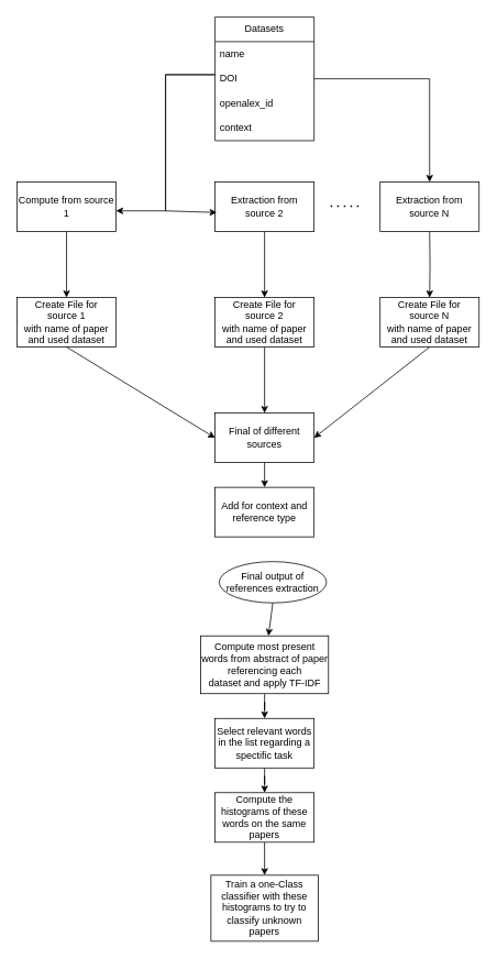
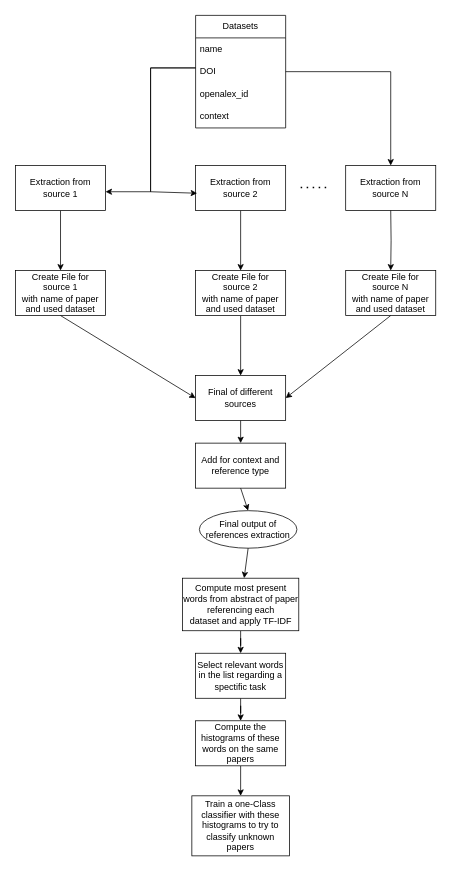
  <mxCell id="0" />
  <mxCell id="1" parent="0" />
  <mxCell id="2" value="Datasets" style="swimlane;fontStyle=0;childLayout=stackLayout;horizontal=1;startSize=30;horizontalStack=0;resizeParent=1;resizeParentMax=0;resizeLast=0;collapsible=1;marginBottom=0;whiteSpace=wrap;html=1;verticalAlign=middle;" parent="1" vertex="1"><mxGeometry x="260" width="120" height="150" as="geometry" y="20" /></mxCell>
  <mxCell id="3" value="name" style="text;strokeColor=none;fillColor=none;align=left;verticalAlign=middle;spacingLeft=4;spacingRight=4;overflow=hidden;points=[[0,0.5],[1,0.5]];portConstraint=eastwest;rotatable=0;whiteSpace=wrap;html=1;" parent="2" vertex="1"><mxGeometry y="30" width="120" height="30" as="geometry" /></mxCell>
  <mxCell id="4" value="DOI" style="text;strokeColor=none;fillColor=none;align=left;verticalAlign=middle;spacingLeft=4;spacingRight=4;overflow=hidden;points=[[0,0.5],[1,0.5]];portConstraint=eastwest;rotatable=0;whiteSpace=wrap;html=1;" parent="2" vertex="1"><mxGeometry y="60" width="120" height="30" as="geometry" /></mxCell>
  <mxCell id="5" value="openalex_id" style="text;strokeColor=none;fillColor=none;align=left;verticalAlign=middle;spacingLeft=4;spacingRight=4;overflow=hidden;points=[[0,0.5],[1,0.5]];portConstraint=eastwest;rotatable=0;whiteSpace=wrap;html=1;" parent="2" vertex="1"><mxGeometry y="90" width="120" height="30" as="geometry" /></mxCell>
  <mxCell id="6" value="context" style="text;strokeColor=none;fillColor=none;align=left;verticalAlign=middle;spacingLeft=4;spacingRight=4;overflow=hidden;points=[[0,0.5],[1,0.5]];portConstraint=eastwest;rotatable=0;whiteSpace=wrap;html=1;" parent="2" vertex="1"><mxGeometry y="120" width="120" height="30" as="geometry" /></mxCell>
  <mxCell id="7" value="" style="edgeStyle=orthogonalEdgeStyle;rounded=0;orthogonalLoop=1;jettySize=auto;html=1;" parent="1" source="8" target="16" edge="1"><mxGeometry relative="1" as="geometry" /></mxCell>
- <mxCell id="8" value="Compute from source 1" style="rounded=0;whiteSpace=wrap;html=1;" parent="1" vertex="1"><mxGeometry x="20" y="220" width="120" height="60" as="geometry" /></mxCell>
+ <mxCell id="8" value="Extraction from source 1" style="rounded=0;whiteSpace=wrap;html=1;" parent="1" vertex="1"><mxGeometry x="20" y="220" width="120" height="60" as="geometry" /></mxCell>
  <mxCell id="9" value="" style="edgeStyle=orthogonalEdgeStyle;rounded=0;orthogonalLoop=1;jettySize=auto;html=1;" parent="1" source="10" target="18" edge="1"><mxGeometry relative="1" as="geometry" /></mxCell>
  <mxCell id="10" value="Extraction from source 2" style="rounded=0;whiteSpace=wrap;html=1;" parent="1" vertex="1"><mxGeometry x="260" y="220" width="120" height="60" as="geometry" /></mxCell>
  <mxCell id="11" value="Extraction from source N" style="rounded=0;whiteSpace=wrap;html=1;" parent="1" vertex="1"><mxGeometry x="460" y="220" width="120" height="60" as="geometry" /></mxCell>
  <mxCell id="12" value="" style="endArrow=none;dashed=1;html=1;dashPattern=1 3;strokeWidth=2;rounded=0;" parent="1" edge="1"><mxGeometry width="50" height="50" relative="1" as="geometry"><mxPoint x="400" y="249.5" as="sourcePoint" /><mxPoint x="440" y="249.5" as="targetPoint" /></mxGeometry></mxCell>
  <mxCell id="13" value="" style="endArrow=classic;html=1;rounded=0;exitX=0;exitY=0.5;exitDx=0;exitDy=0;" parent="1" edge="1"><mxGeometry width="50" height="50" relative="1" as="geometry"><mxPoint x="260" y="90" as="sourcePoint" /><mxPoint x="140" y="255" as="targetPoint" /><Array as="points"><mxPoint x="200" y="90" /><mxPoint x="200" y="255" /></Array></mxGeometry></mxCell>
  <mxCell id="14" value="" style="endArrow=classic;html=1;rounded=0;exitX=0;exitY=0.5;exitDx=0;exitDy=0;entryX=0.017;entryY=0.617;entryDx=0;entryDy=0;entryPerimeter=0;" parent="1" target="10" edge="1"><mxGeometry width="50" height="50" relative="1" as="geometry"><mxPoint x="260" y="90" as="sourcePoint" /><mxPoint x="230" y="260" as="targetPoint" /><Array as="points"><mxPoint x="200" y="90" /><mxPoint x="200" y="255" /></Array></mxGeometry></mxCell>
  <mxCell id="15" value="" style="endArrow=classic;html=1;rounded=0;exitX=1;exitY=0.5;exitDx=0;exitDy=0;entryX=0.5;entryY=0;entryDx=0;entryDy=0;" parent="1" source="4" target="11" edge="1"><mxGeometry width="50" height="50" relative="1" as="geometry"><mxPoint x="290" y="440" as="sourcePoint" /><mxPoint x="340" y="390" as="targetPoint" /><Array as="points"><mxPoint x="520" y="95" /></Array></mxGeometry></mxCell>
  <mxCell id="16" value="&lt;div&gt;Create File for &lt;br&gt;&lt;/div&gt;&lt;div&gt;source 1&lt;/div&gt;&lt;div&gt;with name of paper and used dataset&lt;/div&gt;" style="whiteSpace=wrap;html=1;rounded=0;" parent="1" vertex="1"><mxGeometry x="20" y="360" width="120" height="60" as="geometry" /></mxCell>
  <mxCell id="17" value="" style="edgeStyle=orthogonalEdgeStyle;rounded=0;orthogonalLoop=1;jettySize=auto;html=1;" parent="1" source="18" target="22" edge="1"><mxGeometry relative="1" as="geometry" /></mxCell>
  <mxCell id="18" value="&lt;div&gt;Create File for &lt;br&gt;&lt;/div&gt;&lt;div&gt;source 2&lt;br&gt;&lt;/div&gt;&lt;div&gt;with name of paper and used dataset&lt;/div&gt;" style="whiteSpace=wrap;html=1;rounded=0;" parent="1" vertex="1"><mxGeometry x="260" y="360" width="120" height="60" as="geometry" /></mxCell>
  <mxCell id="19" value="" style="edgeStyle=orthogonalEdgeStyle;rounded=0;orthogonalLoop=1;jettySize=auto;html=1;" parent="1" target="20" edge="1"><mxGeometry relative="1" as="geometry"><mxPoint x="520" y="280" as="sourcePoint" /></mxGeometry></mxCell>
  <mxCell id="20" value="&lt;div&gt;Create File for &lt;br&gt;&lt;/div&gt;&lt;div&gt;source N&lt;br&gt;&lt;/div&gt;&lt;div&gt;with name of paper and used dataset&lt;/div&gt;" style="whiteSpace=wrap;html=1;rounded=0;" parent="1" vertex="1"><mxGeometry x="460" y="360" width="120" height="60" as="geometry" /></mxCell>
  <mxCell id="21" value="" style="endArrow=classic;html=1;rounded=0;entryX=0;entryY=0.5;entryDx=0;entryDy=0;exitX=0.5;exitY=1;exitDx=0;exitDy=0;" parent="1" source="16" target="22" edge="1"><mxGeometry width="50" height="50" relative="1" as="geometry"><mxPoint x="290" y="440" as="sourcePoint" /><mxPoint x="340" y="390" as="targetPoint" /></mxGeometry></mxCell>
  <mxCell id="22" value="Final of different sources" style="rounded=0;whiteSpace=wrap;html=1;" parent="1" vertex="1"><mxGeometry x="260" y="500" width="120" height="60" as="geometry" /></mxCell>
  <mxCell id="23" value="" style="endArrow=classic;html=1;rounded=0;entryX=1;entryY=0.5;entryDx=0;entryDy=0;exitX=0.5;exitY=1;exitDx=0;exitDy=0;" parent="1" source="20" target="22" edge="1"><mxGeometry width="50" height="50" relative="1" as="geometry"><mxPoint x="290" y="440" as="sourcePoint" /><mxPoint x="340" y="390" as="targetPoint" /></mxGeometry></mxCell>
  <mxCell id="24" value="" style="endArrow=classic;html=1;rounded=0;exitX=0.5;exitY=1;exitDx=0;exitDy=0;" parent="1" source="22" target="25" edge="1"><mxGeometry width="50" height="50" relative="1" as="geometry"><mxPoint x="290" y="650" as="sourcePoint" /><mxPoint x="320" y="620" as="targetPoint" /></mxGeometry></mxCell>
  <mxCell id="25" value="Add for context and reference type" style="rounded=0;whiteSpace=wrap;html=1;" parent="1" vertex="1"><mxGeometry x="260" y="590" width="120" height="60" as="geometry" /></mxCell>
  <mxCell id="26" value="Final output of references extraction" style="ellipse;whiteSpace=wrap;html=1;" parent="1" vertex="1"><mxGeometry x="265" y="680" width="130" height="50" as="geometry" /></mxCell>
+ <mxCell id="27" value="" style="endArrow=classic;html=1;rounded=0;entryX=0.5;entryY=0;entryDx=0;entryDy=0;exitX=0.5;exitY=1;exitDx=0;exitDy=0;" parent="1" source="25" target="26" edge="1"><mxGeometry width="50" height="50" relative="1" as="geometry"><mxPoint x="290" y="650" as="sourcePoint" /><mxPoint x="340" y="600" as="targetPoint" /></mxGeometry></mxCell>
  <mxCell id="28" value="" style="endArrow=classic;html=1;rounded=0;exitX=0.5;exitY=1;exitDx=0;exitDy=0;" edge="1" parent="1" source="26" target="30"><mxGeometry width="50" height="50" relative="1" as="geometry"><mxPoint x="290" y="970" as="sourcePoint" /><mxPoint x="320" y="820" as="targetPoint" /></mxGeometry></mxCell>
  <mxCell id="29" value="" style="edgeStyle=orthogonalEdgeStyle;rounded=0;orthogonalLoop=1;jettySize=auto;html=1;" edge="1" parent="1" source="30" target="32"><mxGeometry relative="1" as="geometry" /></mxCell>
  <mxCell id="30" value="&lt;div&gt;Compute most present words from abstract of paper referencing each&lt;/div&gt;&lt;div&gt;dataset and apply TF-IDF&lt;br&gt;&lt;/div&gt;" style="rounded=0;whiteSpace=wrap;html=1;" vertex="1" parent="1"><mxGeometry x="242.5" y="770" width="155" height="70" as="geometry" /></mxCell>
  <mxCell id="31" value="" style="edgeStyle=orthogonalEdgeStyle;rounded=0;orthogonalLoop=1;jettySize=auto;html=1;" edge="1" parent="1" source="32" target="34"><mxGeometry relative="1" as="geometry" /></mxCell>
  <mxCell id="32" value="Select relevant words in the list regarding a spectific task" style="rounded=0;whiteSpace=wrap;html=1;" vertex="1" parent="1"><mxGeometry x="260" y="870" width="120" height="60" as="geometry" /></mxCell>
  <mxCell id="33" value="" style="edgeStyle=orthogonalEdgeStyle;rounded=0;orthogonalLoop=1;jettySize=auto;html=1;" edge="1" parent="1" source="34" target="35"><mxGeometry relative="1" as="geometry" /></mxCell>
  <mxCell id="34" value="Compute the histograms of these words on the same papers" style="rounded=0;whiteSpace=wrap;html=1;" vertex="1" parent="1"><mxGeometry x="260" y="960" width="120" height="60" as="geometry" /></mxCell>
  <mxCell id="35" value="Train a one-Class classifier with these histograms to try to classify unknown papers" style="rounded=0;whiteSpace=wrap;html=1;" vertex="1" parent="1"><mxGeometry x="255" y="1060" width="130" height="80" as="geometry" /></mxCell>
